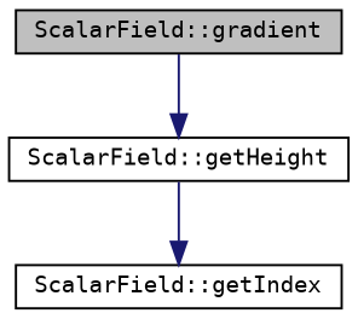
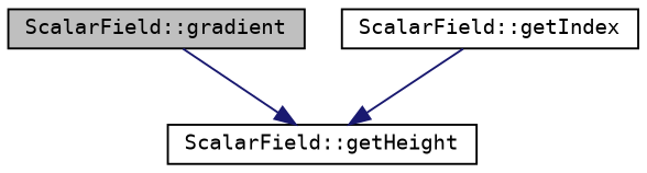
  digraph {
    fontname="DejaVu Sans Mono"
    rankdir=TB
    node [color=black fillcolor=white fontname="DejaVu Sans Mono" fontsize=10 shape=record style=filled]
    edge [color=midnightblue fontname="DejaVu Sans Mono" fontsize=10 labelfontname=Helvetica labelfontsize=10 style=solid]
    n1 [fillcolor=grey75 fontcolor=black height=0.2 label="ScalarField::gradient" width=0.4]
    n2 [height=0.2 label="ScalarField::getHeight" width=0.4]
    n3 [height=0.2 label="ScalarField::getIndex" width=0.4]
    n1 -> n2
-   n2 -> n3
+   n3 -> n2
  }
